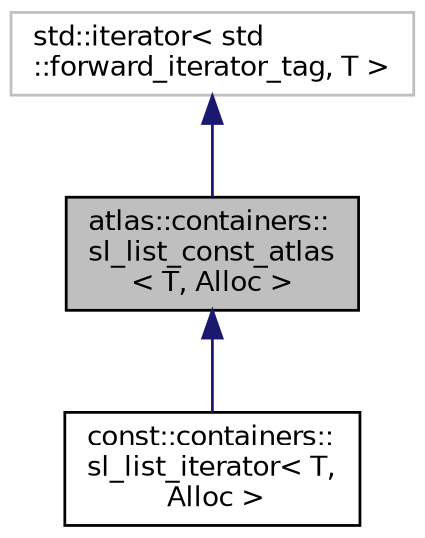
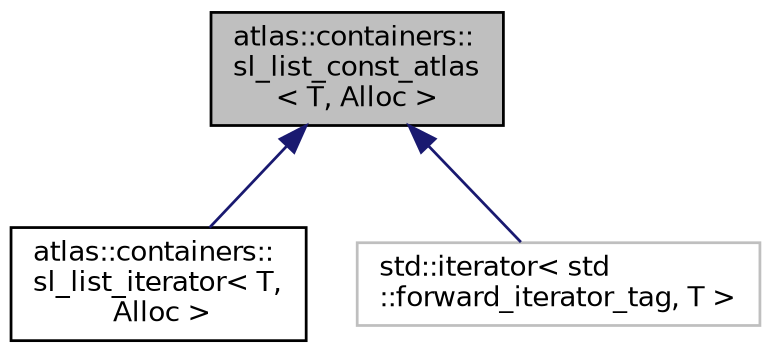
  digraph {
    node [color=black fillcolor=white fontname=Helvetica fontsize=10 shape=record style=filled]
    edge [color=midnightblue dir=back fontname=Helvetica fontsize=10 labelfontname=Helvetica labelfontsize=10 style=solid]
    n1 [fillcolor=grey75 fontcolor=black height=0.2 label="atlas::containers::\lsl_list_const_atlas\l\< T, Alloc \>" width=0.4]
-   n2 [height=0.2 label="const::containers::\lsl_list_iterator\< T,\l Alloc \>" width=0.4]
+   n2 [height=0.2 label="atlas::containers::\lsl_list_iterator\< T,\l Alloc \>" width=0.4]
    n3 [color=grey75 height=0.2 label="std::iterator\< std\l::forward_iterator_tag, T \>" width=0.4]
    n1 -> n2
-   n3 -> n1
+   n1 -> n3
  }
